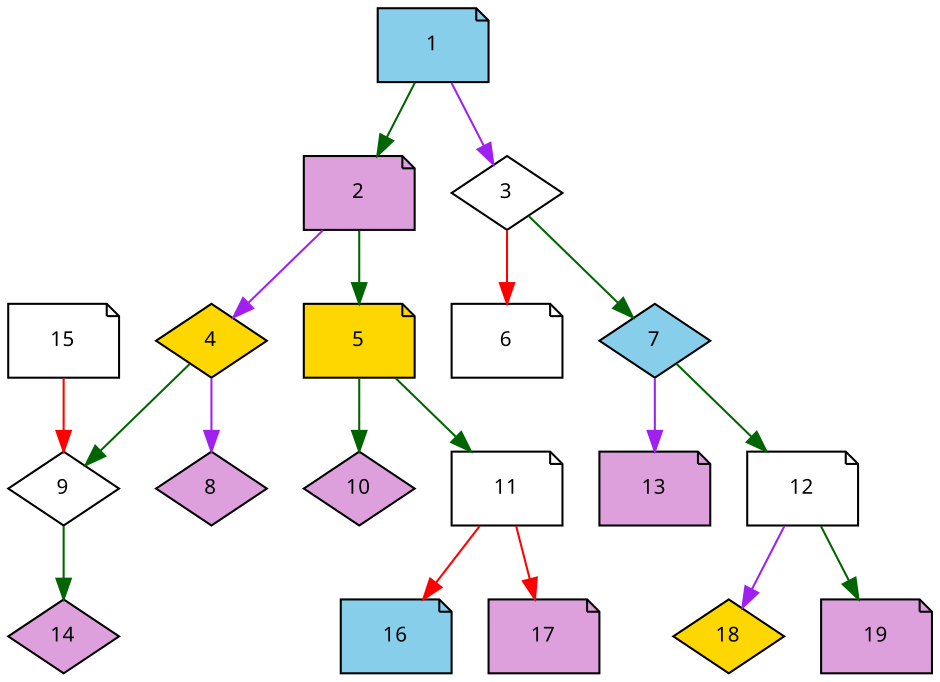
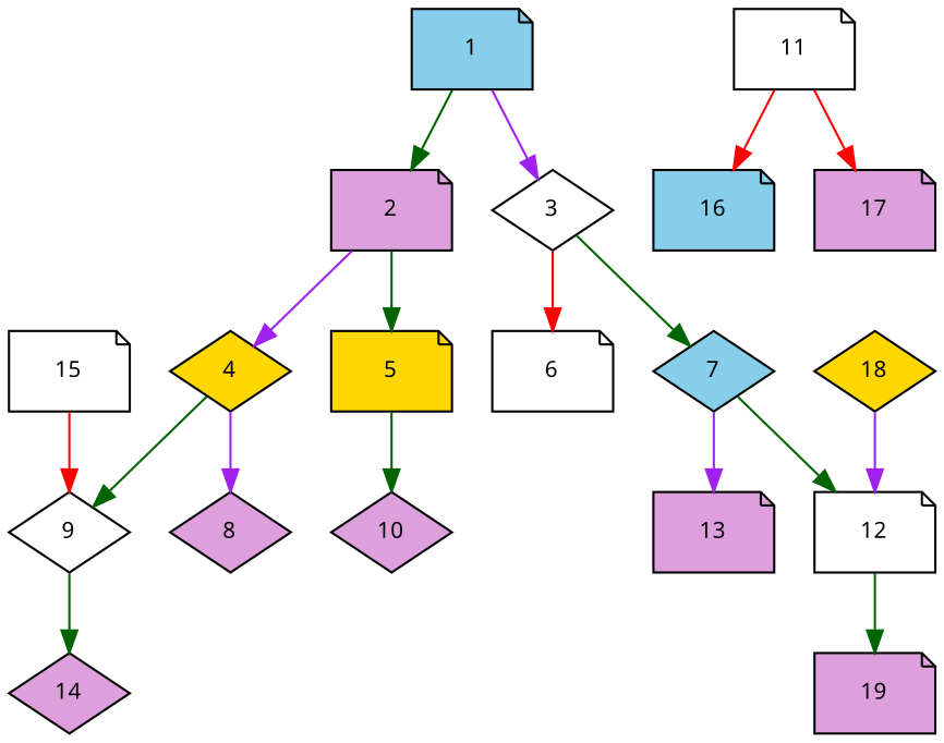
  digraph {
    fontname="Noto Sans"
    node [color=black fillcolor=plum fontcolor=black fontname="Noto Sans" fontsize=10 shape=note style=filled]
    edge [color=darkgreen fontname="Noto Sans"]
    8 [shape=diamond]
    10 [shape=diamond]
    13
    14 [shape=diamond]
    9 [fillcolor=white shape=diamond]
    15 [fillcolor=white]
    16 [fillcolor=skyblue]
    17
    18 [fillcolor=gold shape=diamond]
    19
    1 [fillcolor=skyblue]
    2
    3 [fillcolor=white shape=diamond]
    4 [fillcolor=gold shape=diamond]
    5 [fillcolor=gold]
    6 [fillcolor=white]
    7 [fillcolor=skyblue shape=diamond]
    11 [fillcolor=white]
    12 [fillcolor=white]
    9 -> 14
    15 -> 9 [color=red]
    1 -> 2
    1 -> 3 [color=purple]
    2 -> 4 [color=purple]
    2 -> 5
    3 -> 6 [color=red]
    3 -> 7
    4 -> 8 [color=purple]
    4 -> 9
    5 -> 10
-   5 -> 11
    7 -> 13 [color=purple]
    7 -> 12
    11 -> 16 [color=red]
    11 -> 17 [color=red]
-   12 -> 18 [color=purple]
+   18 -> 12 [color=purple]
    12 -> 19
  }
